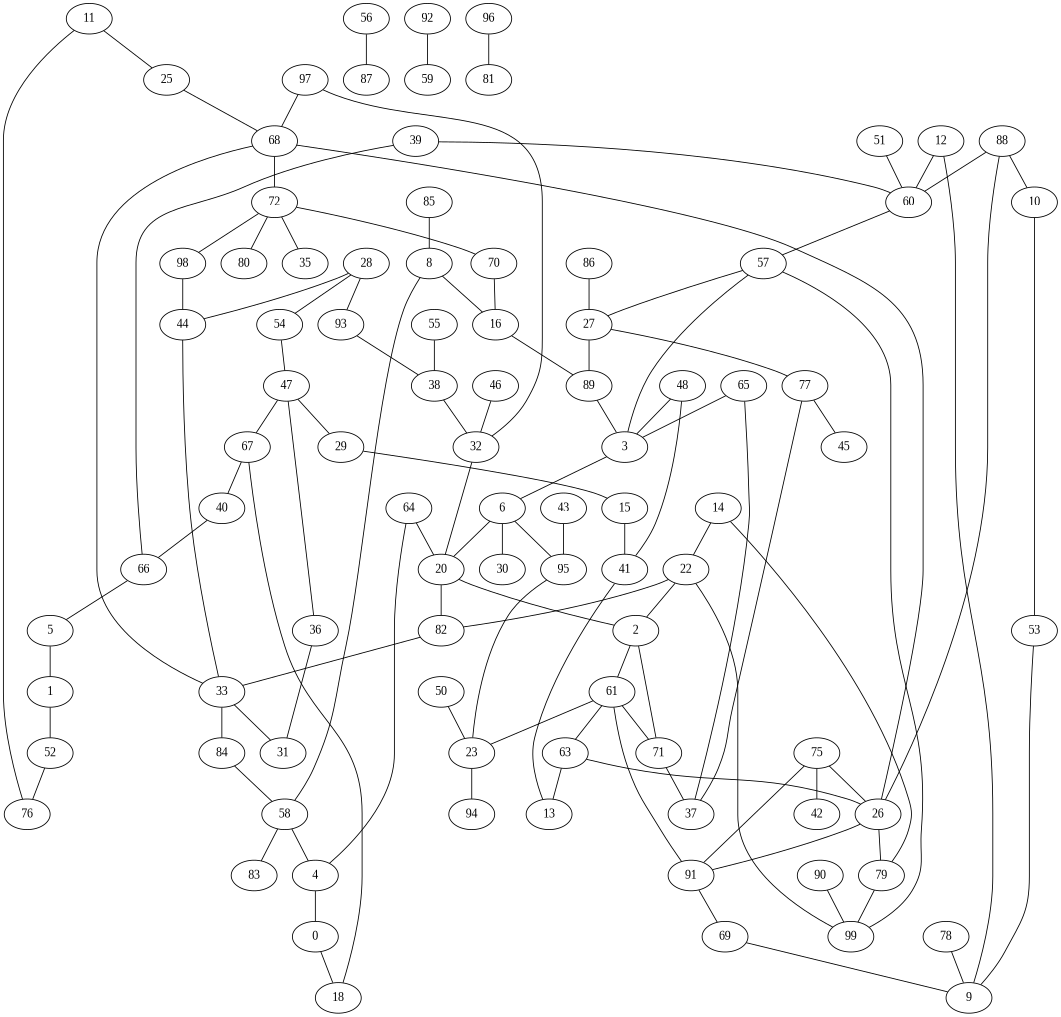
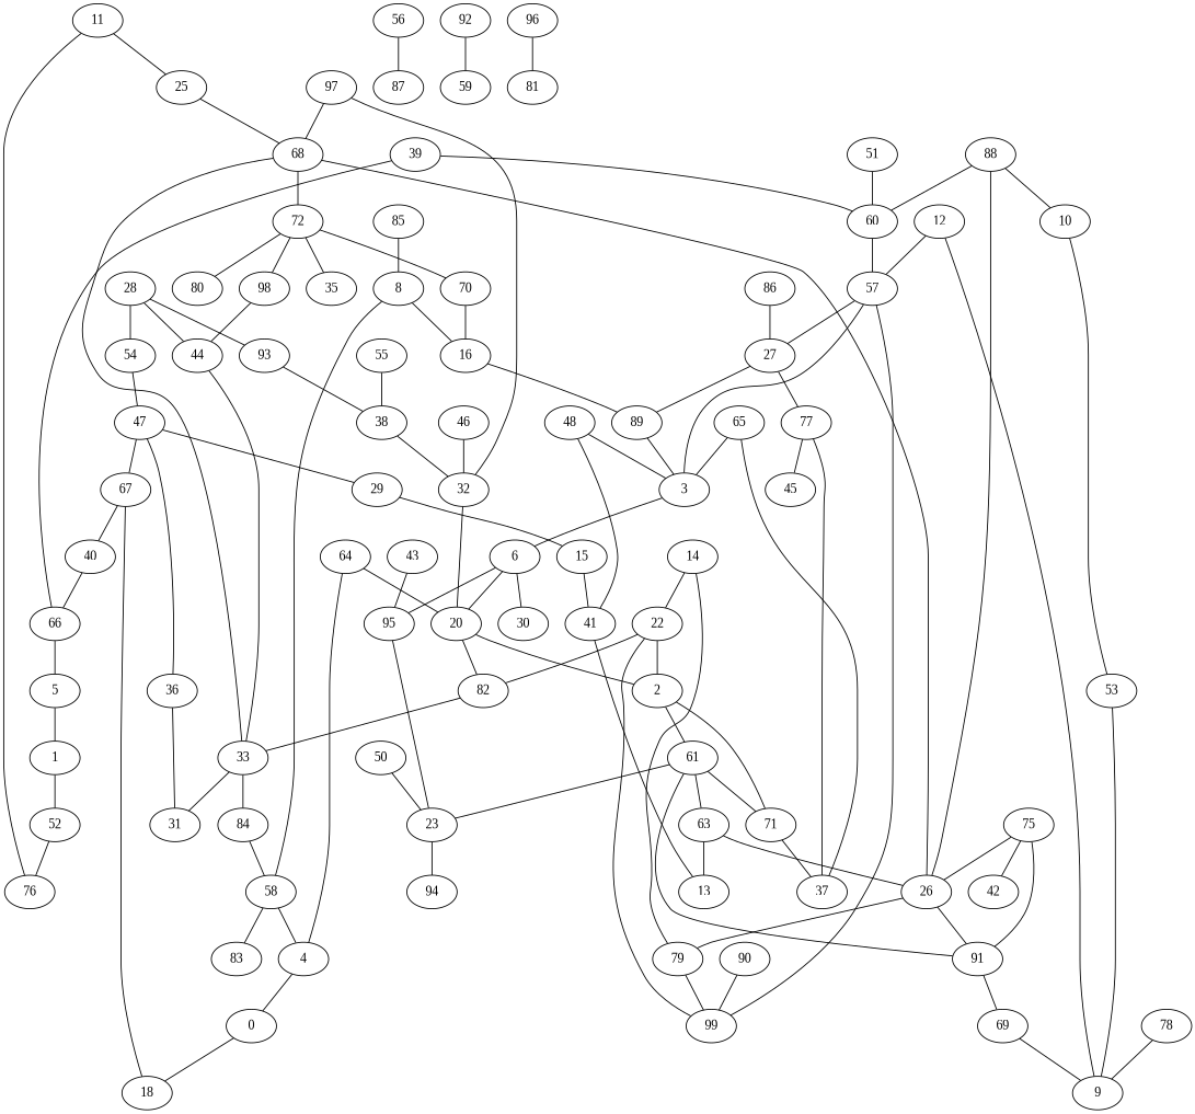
  graph {
    fontname="Liberation Serif"
    node [fontname="Liberation Serif"]
    edge [fontname="Liberation Serif"]
    40
    66
    5
    1
    56
    87
    48
    41
    3
    13
    6
    60
    57
    99
    27
    89
    77
    63
    26
    91
    68
    79
    28
    93
    44
    54
    38
    33
    47
    32
    69
    61
    9
    23
    71
    64
    20
    4
    82
    2
    0
    90
    30
    95
    11
    25
    76
    72
    84
    31
    58
    83
    98
    75
    42
    29
    67
    36
    15
    18
    35
    70
    80
    88
    10
    53
    94
    37
    52
    12
    97
    16
    51
    92
    59
    39
    50
    85
    8
    65
    45
    55
    22
    96
    81
    43
    86
    46
    78
    14
    40 -- 66
    66 -- 5
    5 -- 1
    1 -- 52
    56 -- 87
    48 -- 41
    48 -- 3
    41 -- 13
    3 -- 6
    6 -- 20
    6 -- 30
    6 -- 95
    60 -- 57
    57 -- 3
    57 -- 99
    57 -- 27
    27 -- 89
    27 -- 77
    89 -- 3
    77 -- 37
    77 -- 45
    63 -- 13
    63 -- 26
    26 -- 91
    26 -- 68
    26 -- 79
    91 -- 69
    91 -- 61
    68 -- 33
    68 -- 72
    79 -- 99
    28 -- 93
    28 -- 44
    28 -- 54
    93 -- 38
    44 -- 33
    54 -- 47
    38 -- 32
    33 -- 84
    33 -- 31
    47 -- 29
    47 -- 67
    47 -- 36
    32 -- 20
    69 -- 9
    61 -- 63
    61 -- 23
    61 -- 71
    23 -- 94
    71 -- 37
    64 -- 20
    64 -- 4
    20 -- 82
    20 -- 2
    4 -- 0
    82 -- 33
    2 -- 61
    2 -- 71
    0 -- 18
    90 -- 99
    95 -- 23
    11 -- 25
    11 -- 76
    25 -- 68
    72 -- 98
    72 -- 35
    72 -- 70
    72 -- 80
    84 -- 58
    58 -- 4
    58 -- 83
    98 -- 44
    75 -- 26
    75 -- 91
    75 -- 42
    29 -- 15
    67 -- 40
    67 -- 18
    36 -- 31
    15 -- 41
    70 -- 16
    88 -- 60
    88 -- 26
    88 -- 10
    10 -- 53
    53 -- 9
    52 -- 76
-   12 -- 60
+   12 -- 57
    12 -- 9
    97 -- 68
    97 -- 32
    16 -- 89
    51 -- 60
    92 -- 59
    39 -- 66
    39 -- 60
    50 -- 23
    85 -- 8
    8 -- 58
    8 -- 16
    65 -- 3
    65 -- 37
    55 -- 38
    22 -- 99
    22 -- 82
    22 -- 2
    96 -- 81
    43 -- 95
    86 -- 27
    46 -- 32
    78 -- 9
    14 -- 79
    14 -- 22
  }
